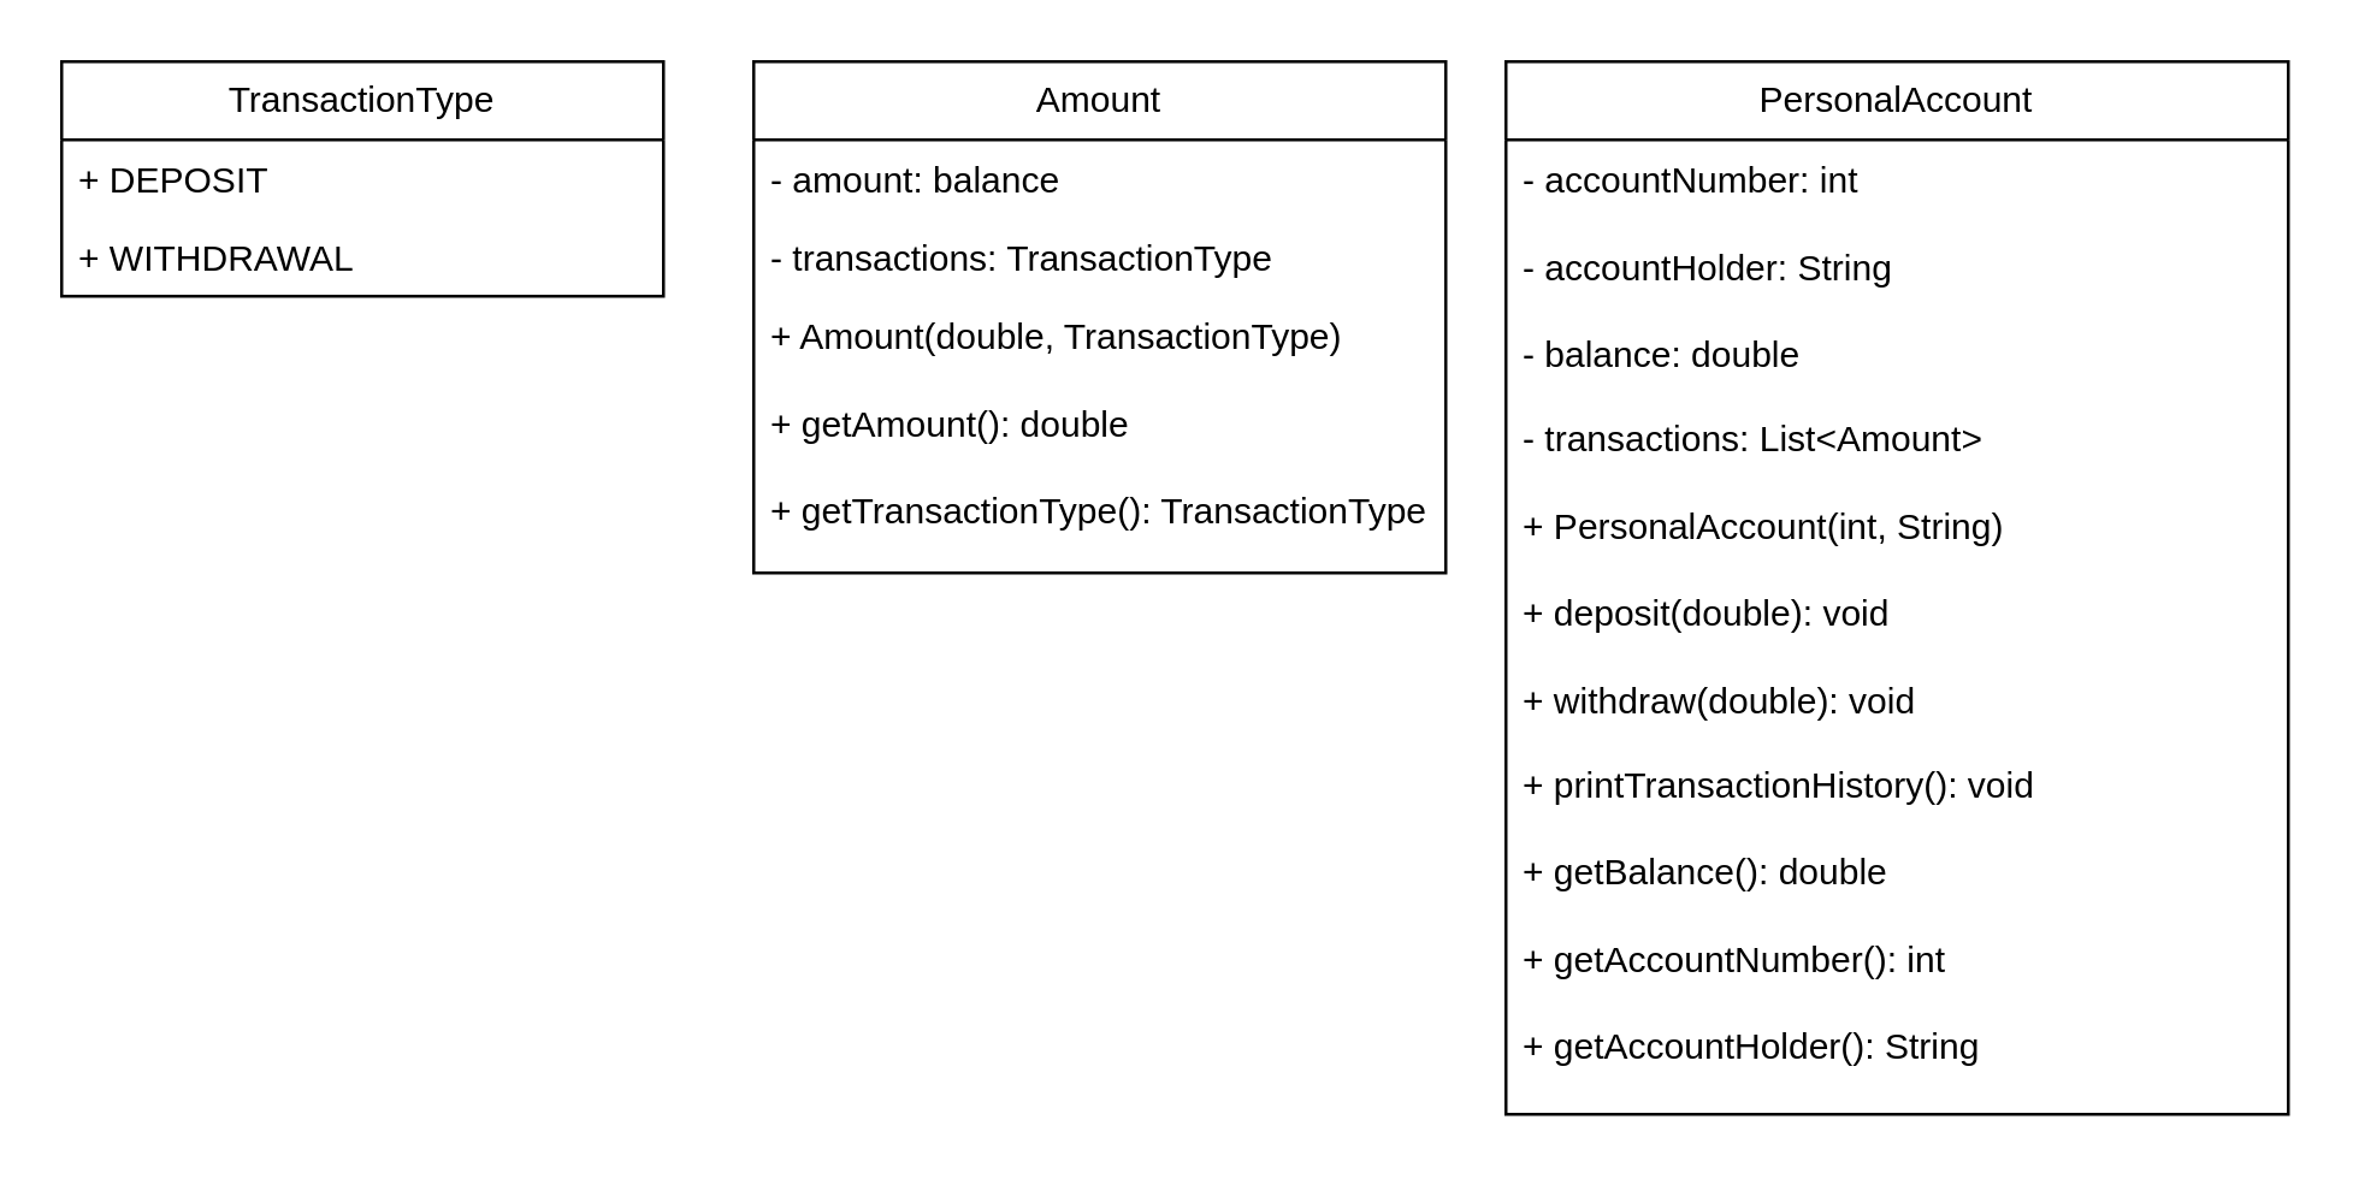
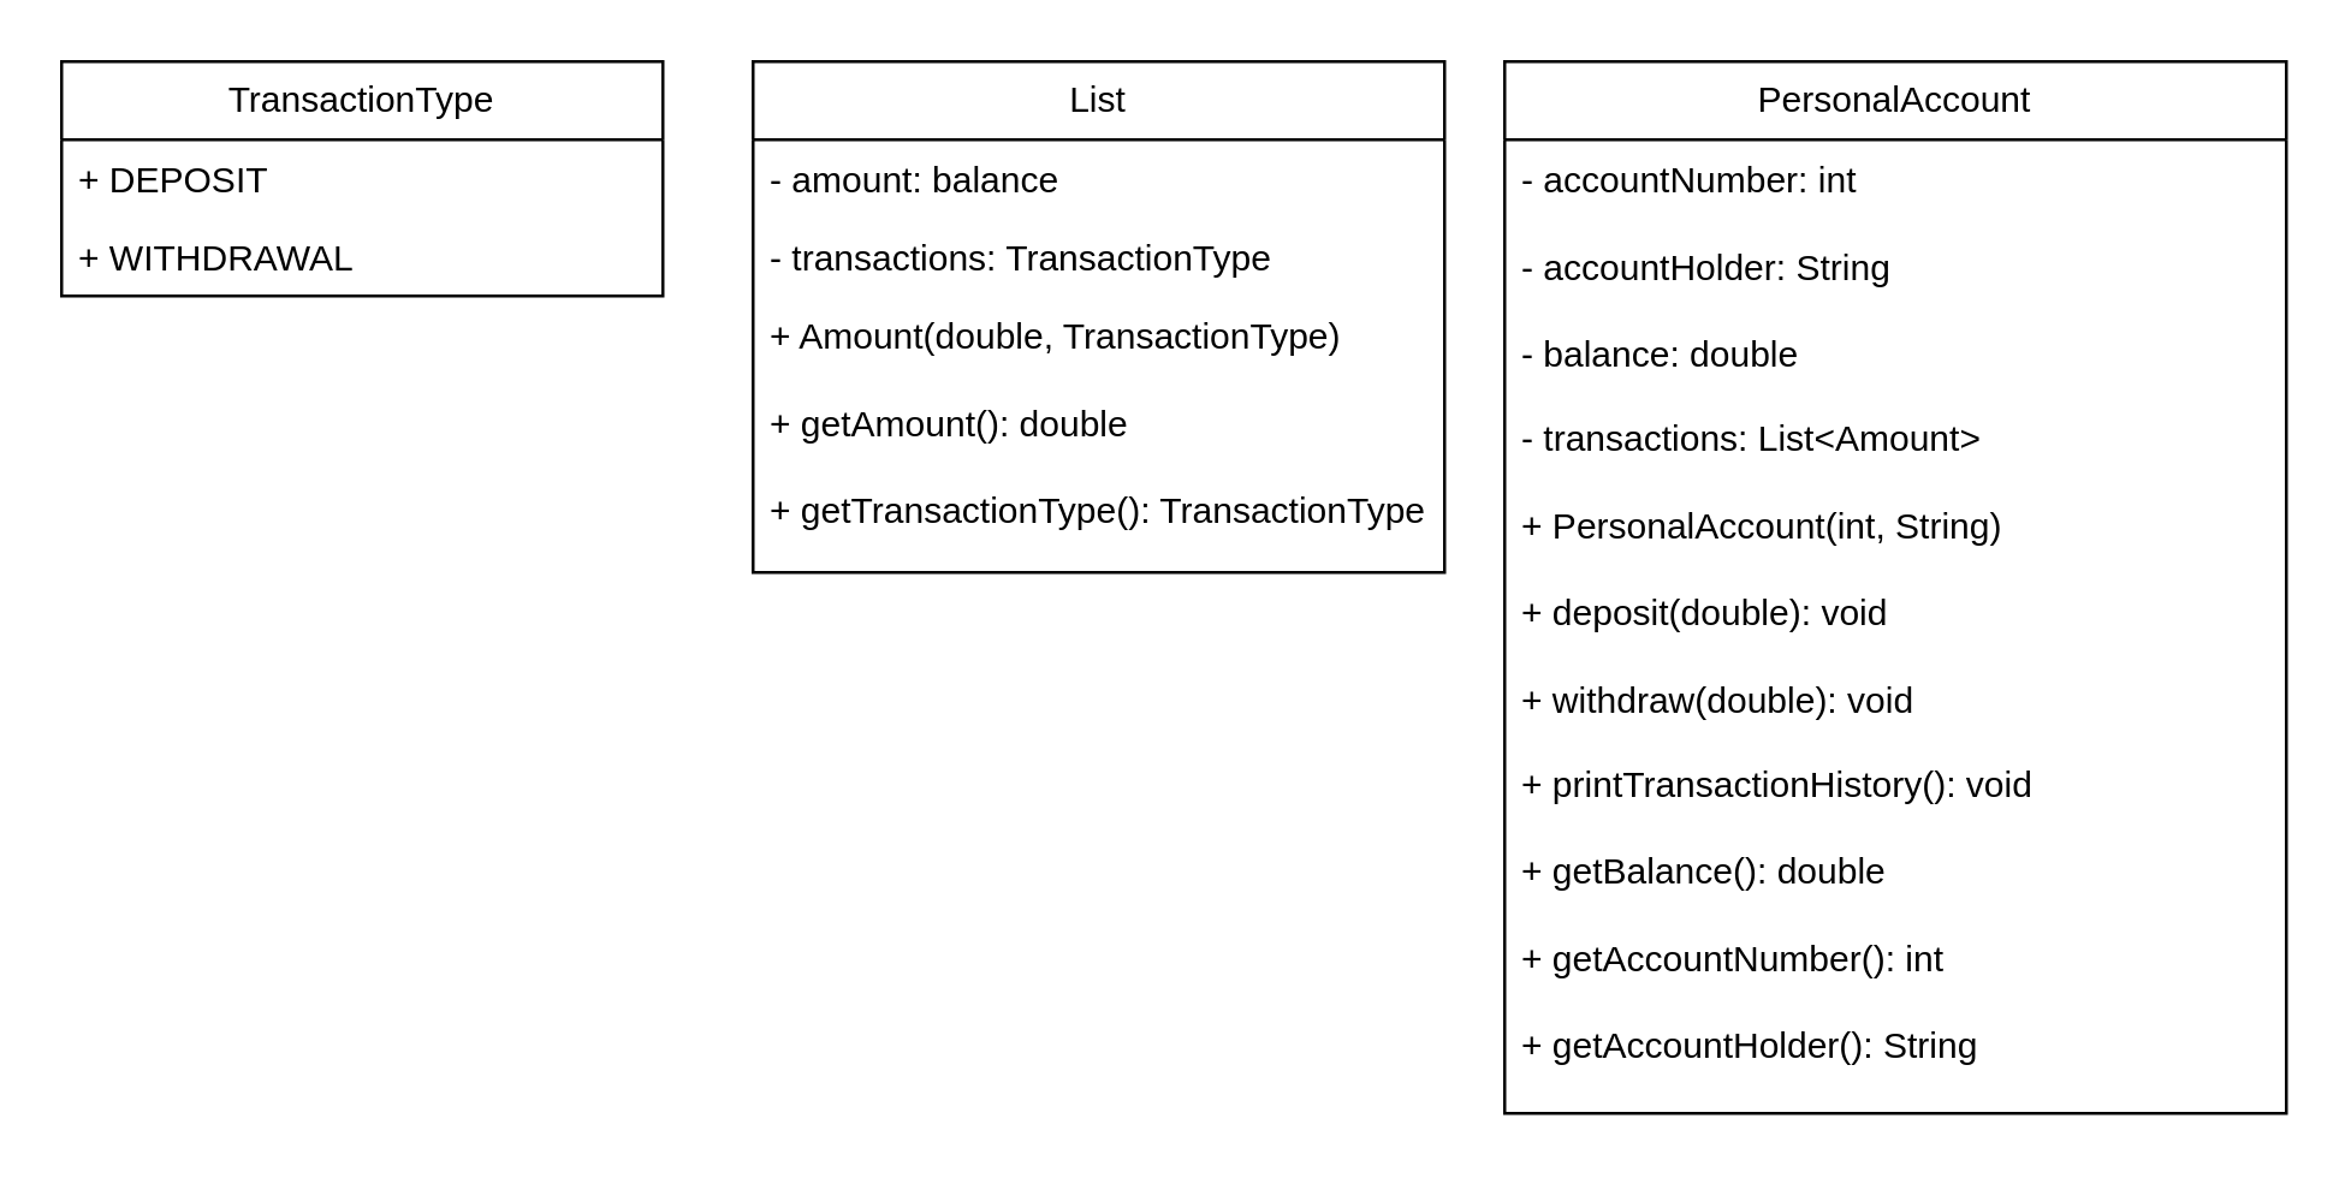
  <mxCell id="0" />
  <mxCell id="1" parent="0" />
  <mxCell id="2" value="TransactionType" style="swimlane;fontStyle=0;childLayout=stackLayout;horizontal=1;startSize=26;fillColor=none;horizontalStack=0;resizeParent=1;resizeParentMax=0;resizeLast=0;collapsible=1;marginBottom=0;whiteSpace=wrap;html=1;" vertex="1" parent="1"><mxGeometry x="20" y="20" width="200" height="78" as="geometry" /></mxCell>
  <mxCell id="3" value="+&amp;nbsp;DEPOSIT" style="text;strokeColor=none;fillColor=none;align=left;verticalAlign=top;spacingLeft=4;spacingRight=4;overflow=hidden;rotatable=0;points=[[0,0.5],[1,0.5]];portConstraint=eastwest;whiteSpace=wrap;html=1;" vertex="1" parent="2"><mxGeometry y="26" width="200" height="26" as="geometry" /></mxCell>
  <mxCell id="4" value="&lt;span class=&quot;hljs-operator&quot;&gt;+&lt;/span&gt; WITHDRAWAL&amp;nbsp;" style="text;strokeColor=none;fillColor=none;align=left;verticalAlign=top;spacingLeft=4;spacingRight=4;overflow=hidden;rotatable=0;points=[[0,0.5],[1,0.5]];portConstraint=eastwest;whiteSpace=wrap;html=1;" vertex="1" parent="2"><mxGeometry y="52" width="200" height="26" as="geometry" /></mxCell>
  <mxCell id="5" value=" PersonalAccount" style="swimlane;fontStyle=0;childLayout=stackLayout;horizontal=1;startSize=26;fillColor=none;horizontalStack=0;resizeParent=1;resizeParentMax=0;resizeLast=0;collapsible=1;marginBottom=0;whiteSpace=wrap;html=1;" vertex="1" parent="1"><mxGeometry x="500" y="20" width="260" height="350" as="geometry" /></mxCell>
  <mxCell id="6" value="&lt;span class=&quot;hljs-operator&quot;&gt;-&lt;/span&gt; accountNumber: &lt;span class=&quot;hljs-type&quot;&gt;int&lt;/span&gt;&amp;nbsp;&lt;div&gt;&lt;span class=&quot;hljs-operator&quot;&gt;&lt;br&gt;&lt;/span&gt;&lt;/div&gt;&lt;div&gt;&lt;span class=&quot;hljs-operator&quot;&gt;-&lt;/span&gt; accountHolder: String&lt;br&gt;&lt;span class=&quot;hljs-operator&quot;&gt;&lt;br&gt;&lt;/span&gt;&lt;div&gt;&lt;span class=&quot;hljs-operator&quot;&gt;-&lt;/span&gt; balance: &lt;span class=&quot;hljs-keyword&quot;&gt;double&lt;/span&gt;&lt;div&gt;&lt;span class=&quot;hljs-operator&quot;&gt;&lt;br&gt;&lt;/span&gt;&lt;/div&gt;&lt;div&gt;&lt;span class=&quot;hljs-operator&quot;&gt;-&lt;/span&gt; transactions: List&lt;span class=&quot;hljs-operator&quot;&gt;&amp;lt;&lt;/span&gt;Amount&lt;span class=&quot;hljs-operator&quot;&gt;&amp;gt;&lt;/span&gt;&amp;nbsp;&lt;div&gt;&lt;span class=&quot;hljs-operator&quot;&gt;&lt;br&gt;&lt;/span&gt;&lt;/div&gt;&lt;div&gt;&lt;span class=&quot;hljs-operator&quot;&gt;+&lt;/span&gt; PersonalAccount(&lt;span class=&quot;hljs-type&quot;&gt;int&lt;/span&gt;, String)&lt;div&gt;&lt;span class=&quot;hljs-operator&quot;&gt;&lt;br&gt;&lt;/span&gt;&lt;/div&gt;&lt;div&gt;&lt;span class=&quot;hljs-operator&quot;&gt;+&lt;/span&gt; deposit(&lt;span class=&quot;hljs-keyword&quot;&gt;double&lt;/span&gt;): void&lt;div&gt;&lt;span class=&quot;hljs-operator&quot;&gt;&lt;br&gt;&lt;/span&gt;&lt;/div&gt;&lt;div&gt;&lt;span class=&quot;hljs-operator&quot;&gt;+&lt;/span&gt; withdraw(&lt;span class=&quot;hljs-keyword&quot;&gt;double&lt;/span&gt;): void&lt;div&gt;&lt;span class=&quot;hljs-operator&quot;&gt;&lt;br&gt;&lt;/span&gt;&lt;/div&gt;&lt;div&gt;&lt;span class=&quot;hljs-operator&quot;&gt;+&lt;/span&gt; printTransactionHistory(): void&lt;div&gt;&lt;span class=&quot;hljs-operator&quot;&gt;&lt;br&gt;&lt;/span&gt;&lt;/div&gt;&lt;div&gt;&lt;span class=&quot;hljs-operator&quot;&gt;+&lt;/span&gt; getBalance(): &lt;span class=&quot;hljs-keyword&quot;&gt;double&lt;/span&gt;&lt;div&gt;&lt;span class=&quot;hljs-operator&quot;&gt;&lt;br&gt;&lt;/span&gt;&lt;/div&gt;&lt;div&gt;&lt;span class=&quot;hljs-operator&quot;&gt;+&lt;/span&gt; getAccountNumber(): &lt;span class=&quot;hljs-type&quot;&gt;int&lt;/span&gt;&lt;div&gt;&lt;span class=&quot;hljs-operator&quot;&gt;&lt;br&gt;&lt;/span&gt;&lt;/div&gt;&lt;div&gt;&lt;span class=&quot;hljs-operator&quot;&gt;+&lt;/span&gt; getAccountHolder(): String&lt;/div&gt;&lt;/div&gt;&lt;/div&gt;&lt;/div&gt;&lt;/div&gt;&lt;/div&gt;&lt;/div&gt;&lt;/div&gt;&lt;/div&gt;&lt;/div&gt;" style="text;strokeColor=none;fillColor=none;align=left;verticalAlign=top;spacingLeft=4;spacingRight=4;overflow=hidden;rotatable=0;points=[[0,0.5],[1,0.5]];portConstraint=eastwest;whiteSpace=wrap;html=1;" vertex="1" parent="5"><mxGeometry y="26" width="260" height="324" as="geometry" /></mxCell>
- <mxCell id="7" value="Amount" style="swimlane;fontStyle=0;childLayout=stackLayout;horizontal=1;startSize=26;fillColor=none;horizontalStack=0;resizeParent=1;resizeParentMax=0;resizeLast=0;collapsible=1;marginBottom=0;whiteSpace=wrap;html=1;" vertex="1" parent="1"><mxGeometry x="250" y="20" width="230" height="170" as="geometry" /></mxCell>
+ <mxCell id="7" value="List" style="swimlane;fontStyle=0;childLayout=stackLayout;horizontal=1;startSize=26;fillColor=none;horizontalStack=0;resizeParent=1;resizeParentMax=0;resizeLast=0;collapsible=1;marginBottom=0;whiteSpace=wrap;html=1;" vertex="1" parent="1"><mxGeometry x="250" y="20" width="230" height="170" as="geometry" /></mxCell>
  <mxCell id="8" value="&lt;span class=&quot;hljs-operator&quot;&gt;-&lt;/span&gt; amount: &lt;span class=&quot;hljs-keyword&quot;&gt;balance&lt;/span&gt;" style="text;strokeColor=none;fillColor=none;align=left;verticalAlign=top;spacingLeft=4;spacingRight=4;overflow=hidden;rotatable=0;points=[[0,0.5],[1,0.5]];portConstraint=eastwest;whiteSpace=wrap;html=1;" vertex="1" parent="7"><mxGeometry y="26" width="230" height="26" as="geometry" /></mxCell>
  <mxCell id="9" value="&lt;span class=&quot;hljs-operator&quot;&gt;-&lt;/span&gt; transactions: TransactionType" style="text;strokeColor=none;fillColor=none;align=left;verticalAlign=top;spacingLeft=4;spacingRight=4;overflow=hidden;rotatable=0;points=[[0,0.5],[1,0.5]];portConstraint=eastwest;whiteSpace=wrap;html=1;" vertex="1" parent="7"><mxGeometry y="52" width="230" height="26" as="geometry" /></mxCell>
  <mxCell id="10" value="&lt;span class=&quot;hljs-operator&quot;&gt;+&lt;/span&gt; Amount(&lt;span class=&quot;hljs-keyword&quot;&gt;double&lt;/span&gt;, TransactionType)&lt;div&gt;&lt;br&gt;&lt;div&gt;&lt;span style=&quot;background-color: initial;&quot; class=&quot;hljs-operator&quot;&gt;+&lt;/span&gt;&lt;span style=&quot;background-color: initial;&quot;&gt; getAmount(): &lt;/span&gt;&lt;span style=&quot;background-color: initial;&quot; class=&quot;hljs-keyword&quot;&gt;double&lt;/span&gt;&lt;/div&gt;&lt;div&gt;&lt;span style=&quot;background-color: initial;&quot;&gt;&amp;nbsp;&lt;/span&gt;&lt;/div&gt;&lt;div&gt;&lt;span style=&quot;background-color: initial;&quot; class=&quot;hljs-operator&quot;&gt;+&amp;nbsp;&lt;/span&gt;&lt;span style=&quot;background-color: initial;&quot;&gt;getTransactionType(): TransactionType&lt;/span&gt;&lt;br&gt;&lt;/div&gt;&lt;/div&gt;" style="text;strokeColor=none;fillColor=none;align=left;verticalAlign=top;spacingLeft=4;spacingRight=4;overflow=hidden;rotatable=0;points=[[0,0.5],[1,0.5]];portConstraint=eastwest;whiteSpace=wrap;html=1;" vertex="1" parent="7"><mxGeometry y="78" width="230" height="92" as="geometry" /></mxCell>
